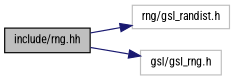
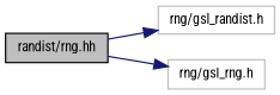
  digraph {
    fontname="Roboto Condensed"
    rankdir=LR
    node [color=grey75 fillcolor=white fontname="Roboto Condensed" fontsize=10 shape=record style=filled]
    edge [color=midnightblue fontname="Roboto Condensed" fontsize=10 labelfontname=Helvetica labelfontsize=10 style=solid]
-   n1 [color=black fillcolor=grey75 fontcolor=black height=0.2 label="include/rng.hh" width=0.4]
+   n1 [color=black fillcolor=grey75 fontcolor=black height=0.2 label="randist/rng.hh" width=0.4]
    n2 [height=0.2 label="rng/gsl_randist.h" width=0.4]
-   n3 [height=0.2 label="gsl/gsl_rng.h" width=0.4]
+   n3 [height=0.2 label="rng/gsl_rng.h" width=0.4]
    n1 -> n2
    n1 -> n3
  }
